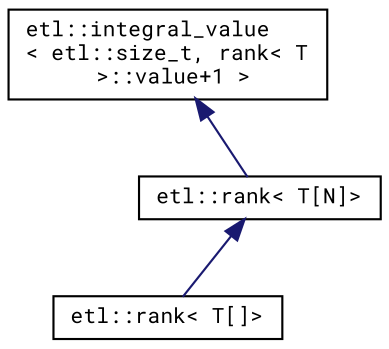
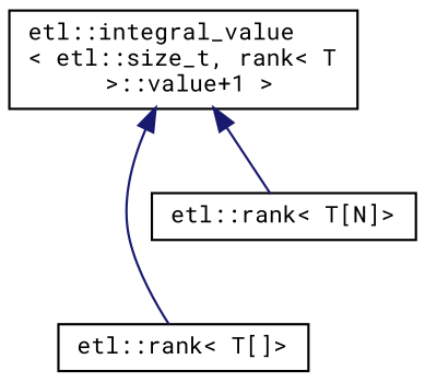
  digraph {
    fontname="Roboto Mono"
    rankdir=TB
    node [color=black fillcolor=white fontname="Roboto Mono" fontsize=10 shape=record style=filled]
    edge [color=midnightblue dir=back fontname="Roboto Mono" fontsize=10 labelfontname=Helvetica labelfontsize=10 style=solid]
    n1 [height=0.2 label="etl::integral_value\l\< etl::size_t, rank\< T\l \>::value+1 \>" width=0.4]
    n2 [height=0.2 label="etl::rank\< T[]\>" width=0.4]
    n3 [height=0.2 label="etl::rank\< T[N]\>" width=0.4]
-   n3 -> n2
+   n1 -> n2
    n1 -> n3
  }
